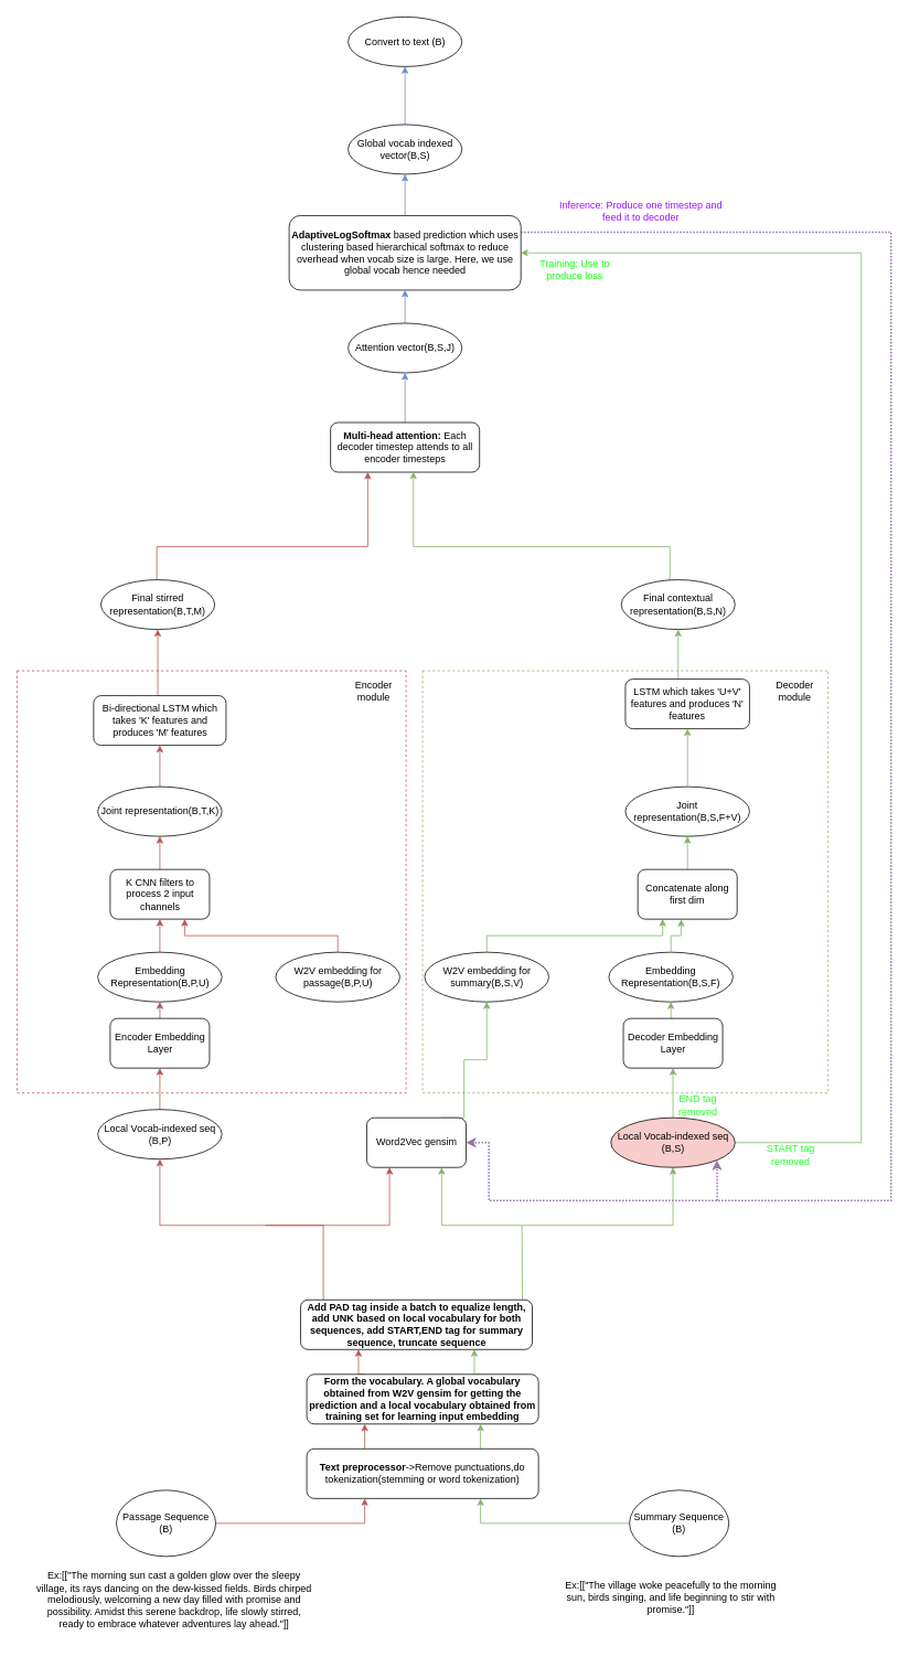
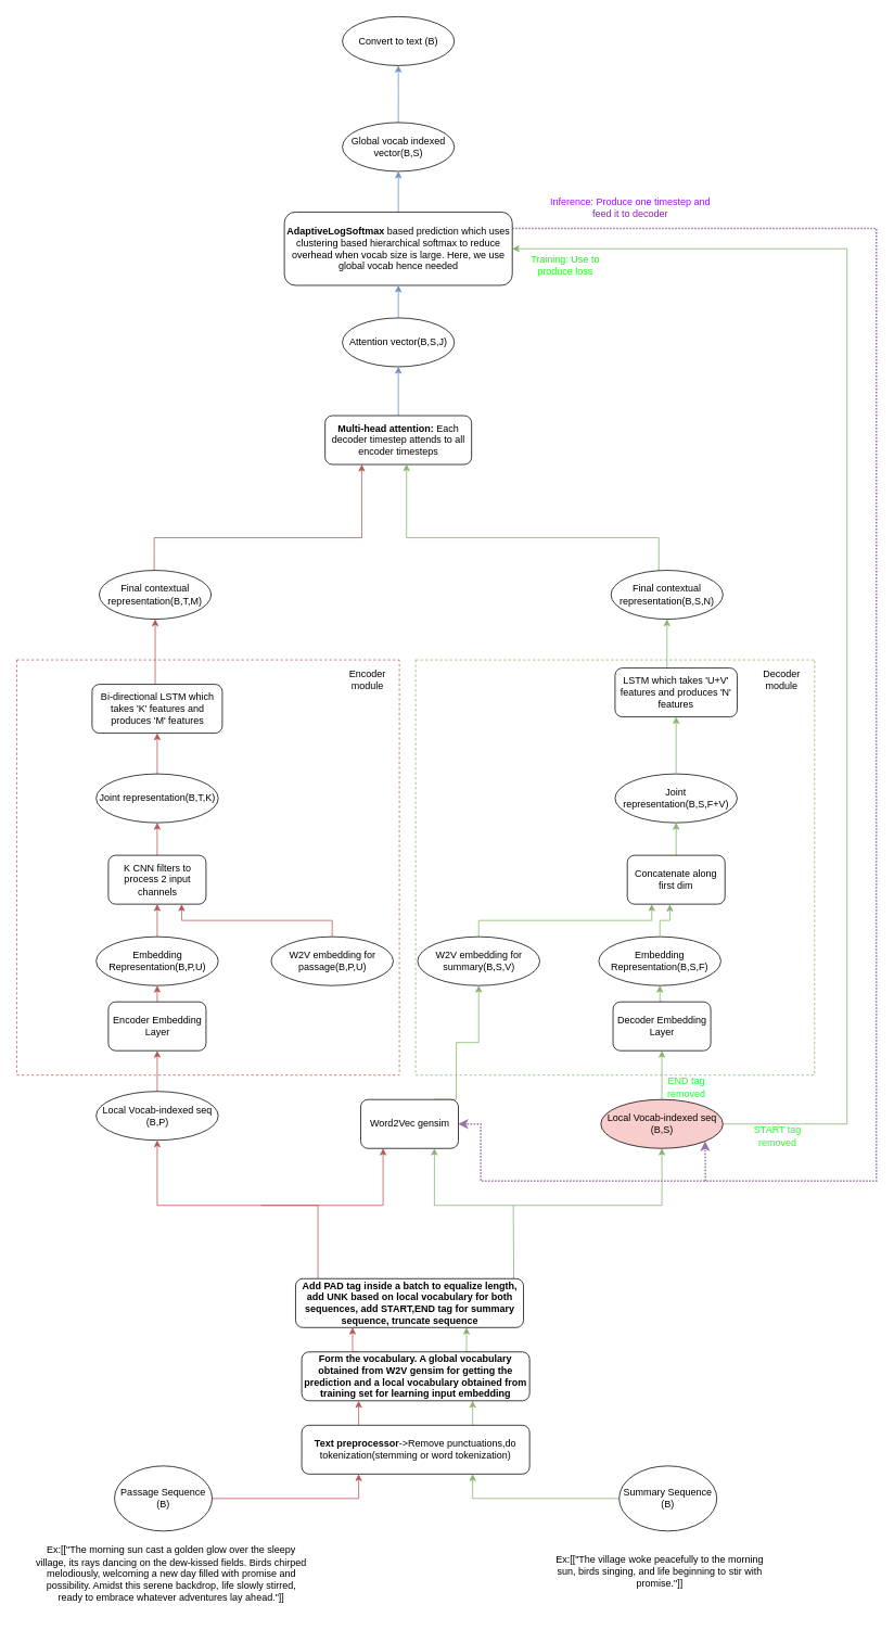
  <mxCell id="0" />
  <mxCell id="1" parent="0" />
  <mxCell id="2" style="edgeStyle=orthogonalEdgeStyle;rounded=0;orthogonalLoop=1;jettySize=auto;html=1;exitX=0.5;exitY=0;exitDx=0;exitDy=0;entryX=0.5;entryY=1;entryDx=0;entryDy=0;fillColor=#f8cecc;strokeColor=#b85450;" edge="1" parent="1" source="3" target="36"><mxGeometry relative="1" as="geometry" /></mxCell>
  <mxCell id="3" value="Encoder Embedding Layer" style="rounded=1;whiteSpace=wrap;html=1;" vertex="1" parent="1"><mxGeometry x="132.5" y="1230" width="120" height="60" as="geometry" /></mxCell>
  <mxCell id="4" style="edgeStyle=orthogonalEdgeStyle;rounded=0;orthogonalLoop=1;jettySize=auto;html=1;exitX=0.75;exitY=0;exitDx=0;exitDy=0;entryX=0.5;entryY=1;entryDx=0;entryDy=0;fillColor=#d5e8d4;strokeColor=#82b366;" edge="1" parent="1" source="5" target="33"><mxGeometry relative="1" as="geometry"><Array as="points"><mxPoint x="560" y="1350" /><mxPoint x="560" y="1280" /><mxPoint x="588" y="1280" /></Array></mxGeometry></mxCell>
  <mxCell id="5" value="Word2Vec gensim" style="rounded=1;whiteSpace=wrap;html=1;" vertex="1" parent="1"><mxGeometry x="442.5" y="1350" width="120" height="60" as="geometry" /></mxCell>
  <mxCell id="6" style="edgeStyle=orthogonalEdgeStyle;rounded=0;orthogonalLoop=1;jettySize=auto;html=1;exitX=0.5;exitY=0;exitDx=0;exitDy=0;entryX=0.5;entryY=1;entryDx=0;entryDy=0;fillColor=#d5e8d4;strokeColor=#82b366;" edge="1" parent="1" source="7" target="37"><mxGeometry relative="1" as="geometry" /></mxCell>
  <mxCell id="7" value="Decoder Embedding Layer" style="rounded=1;whiteSpace=wrap;html=1;" vertex="1" parent="1"><mxGeometry x="752.5" y="1230" width="120" height="60" as="geometry" /></mxCell>
  <mxCell id="8" style="edgeStyle=orthogonalEdgeStyle;rounded=0;orthogonalLoop=1;jettySize=auto;html=1;exitX=1;exitY=0.5;exitDx=0;exitDy=0;entryX=0.25;entryY=1;entryDx=0;entryDy=0;fillColor=#f8cecc;strokeColor=#b85450;" edge="1" parent="1" source="9" target="16"><mxGeometry relative="1" as="geometry" /></mxCell>
  <mxCell id="9" value="Passage Sequence (B)" style="ellipse;whiteSpace=wrap;html=1;" vertex="1" parent="1"><mxGeometry x="140" y="1800" width="120" height="80" as="geometry" /></mxCell>
  <mxCell id="10" style="edgeStyle=orthogonalEdgeStyle;rounded=0;orthogonalLoop=1;jettySize=auto;html=1;exitX=0;exitY=0.5;exitDx=0;exitDy=0;entryX=0.75;entryY=1;entryDx=0;entryDy=0;fillColor=#d5e8d4;strokeColor=#82b366;" edge="1" parent="1" source="11" target="16"><mxGeometry relative="1" as="geometry" /></mxCell>
  <mxCell id="11" value="Summary Sequence (B)" style="ellipse;whiteSpace=wrap;html=1;" vertex="1" parent="1"><mxGeometry x="760" y="1800" width="120" height="80" as="geometry" /></mxCell>
  <mxCell id="12" value="Ex:[[&quot;The morning sun cast a golden glow over the sleepy village, its rays dancing on the dew-kissed fields. Birds chirped melodiously, welcoming a new day filled with promise and possibility. Amidst this serene backdrop, life slowly stirred, ready to embrace whatever adventures lay ahead.&quot;]]&lt;div&gt;&lt;br&gt;&lt;/div&gt;" style="text;html=1;align=center;verticalAlign=middle;whiteSpace=wrap;rounded=0;" vertex="1" parent="1"><mxGeometry x="40" y="1900" width="340" height="80" as="geometry" /></mxCell>
  <mxCell id="13" value="Ex:[[&quot;The village woke peacefully to the morning sun, birds singing, and life beginning to stir with promise.&quot;]]" style="text;html=1;align=center;verticalAlign=middle;whiteSpace=wrap;rounded=0;" vertex="1" parent="1"><mxGeometry x="670" y="1900" width="280" height="60" as="geometry" /></mxCell>
  <mxCell id="14" style="edgeStyle=orthogonalEdgeStyle;rounded=0;orthogonalLoop=1;jettySize=auto;html=1;exitX=0.25;exitY=0;exitDx=0;exitDy=0;entryX=0.25;entryY=1;entryDx=0;entryDy=0;fillColor=#f8cecc;strokeColor=#b85450;" edge="1" parent="1" source="16" target="22"><mxGeometry relative="1" as="geometry" /></mxCell>
  <mxCell id="15" style="edgeStyle=orthogonalEdgeStyle;rounded=0;orthogonalLoop=1;jettySize=auto;html=1;exitX=0.75;exitY=0;exitDx=0;exitDy=0;entryX=0.75;entryY=1;entryDx=0;entryDy=0;fillColor=#d5e8d4;strokeColor=#82b366;" edge="1" parent="1" source="16" target="22"><mxGeometry relative="1" as="geometry" /></mxCell>
  <mxCell id="16" value="&lt;b&gt;Text preprocessor&lt;/b&gt;-&amp;gt;Remove punctuations,do tokenization(stemming or word tokenization)" style="rounded=1;whiteSpace=wrap;html=1;" vertex="1" parent="1"><mxGeometry x="370" y="1750" width="280" height="60" as="geometry" /></mxCell>
  <mxCell id="17" style="edgeStyle=orthogonalEdgeStyle;rounded=0;orthogonalLoop=1;jettySize=auto;html=1;fillColor=#d5e8d4;strokeColor=#82b366;exitX=0.957;exitY=-0.02;exitDx=0;exitDy=0;exitPerimeter=0;" edge="1" parent="1"><mxGeometry relative="1" as="geometry"><mxPoint x="630.46" y="1588.8" as="sourcePoint" /><mxPoint x="812.5" y="1410" as="targetPoint" /><Array as="points"><mxPoint x="631" y="1560" /><mxPoint x="630" y="1480" /><mxPoint x="813" y="1480" /></Array></mxGeometry></mxCell>
  <mxCell id="18" style="edgeStyle=orthogonalEdgeStyle;rounded=0;orthogonalLoop=1;jettySize=auto;html=1;fillColor=#f8cecc;strokeColor=#b85450;" edge="1" parent="1" target="5"><mxGeometry relative="1" as="geometry"><mxPoint x="320" y="1480" as="sourcePoint" /><Array as="points"><mxPoint x="470" y="1480" /></Array></mxGeometry></mxCell>
  <mxCell id="19" style="edgeStyle=orthogonalEdgeStyle;rounded=0;orthogonalLoop=1;jettySize=auto;html=1;fillColor=#d5e8d4;strokeColor=#82b366;" edge="1" parent="1" target="5"><mxGeometry relative="1" as="geometry"><mxPoint x="630" y="1480" as="sourcePoint" /><Array as="points"><mxPoint x="533" y="1480" /></Array></mxGeometry></mxCell>
  <mxCell id="20" style="edgeStyle=orthogonalEdgeStyle;rounded=0;orthogonalLoop=1;jettySize=auto;html=1;exitX=0.25;exitY=0;exitDx=0;exitDy=0;entryX=0.25;entryY=1;entryDx=0;entryDy=0;fillColor=#f8cecc;strokeColor=#b85450;" edge="1" parent="1" source="22" target="34"><mxGeometry relative="1" as="geometry" /></mxCell>
  <mxCell id="21" style="edgeStyle=orthogonalEdgeStyle;rounded=0;orthogonalLoop=1;jettySize=auto;html=1;exitX=0.75;exitY=0;exitDx=0;exitDy=0;entryX=0.75;entryY=1;entryDx=0;entryDy=0;fillColor=#d5e8d4;strokeColor=#82b366;" edge="1" parent="1" source="22" target="34"><mxGeometry relative="1" as="geometry" /></mxCell>
  <mxCell id="22" value="&lt;b&gt;Form the vocabulary. A global vocabulary obtained from W2V gensim for getting the prediction and a local vocabulary obtained from training set for learning input embedding&lt;/b&gt;" style="rounded=1;whiteSpace=wrap;html=1;" vertex="1" parent="1"><mxGeometry x="370" y="1660" width="280" height="60" as="geometry" /></mxCell>
  <mxCell id="23" style="edgeStyle=orthogonalEdgeStyle;rounded=0;orthogonalLoop=1;jettySize=auto;html=1;exitX=0.5;exitY=0;exitDx=0;exitDy=0;entryX=0.5;entryY=1;entryDx=0;entryDy=0;fillColor=#f8cecc;strokeColor=#b85450;" edge="1" parent="1" source="24" target="3"><mxGeometry relative="1" as="geometry" /></mxCell>
  <mxCell id="24" value="Local Vocab-indexed seq&lt;div&gt;(B,P)&lt;/div&gt;" style="ellipse;whiteSpace=wrap;html=1;" vertex="1" parent="1"><mxGeometry x="117.5" y="1340" width="150" height="60" as="geometry" /></mxCell>
  <mxCell id="25" style="edgeStyle=orthogonalEdgeStyle;rounded=0;orthogonalLoop=1;jettySize=auto;html=1;exitX=0.5;exitY=0;exitDx=0;exitDy=0;entryX=0.5;entryY=1;entryDx=0;entryDy=0;fillColor=#d5e8d4;strokeColor=#82b366;" edge="1" parent="1" source="28" target="7"><mxGeometry relative="1" as="geometry" /></mxCell>
  <mxCell id="26" style="edgeStyle=orthogonalEdgeStyle;rounded=0;orthogonalLoop=1;jettySize=auto;html=1;exitX=1;exitY=0.5;exitDx=0;exitDy=0;entryX=1;entryY=0.5;entryDx=0;entryDy=0;fillColor=#d5e8d4;strokeColor=#82b366;" edge="1" parent="1" source="28" target="54"><mxGeometry relative="1" as="geometry"><Array as="points"><mxPoint x="1040" y="1380" /><mxPoint x="1040" y="305" /></Array></mxGeometry></mxCell>
  <mxCell id="27" style="edgeStyle=orthogonalEdgeStyle;rounded=0;orthogonalLoop=1;jettySize=auto;html=1;entryX=1;entryY=1;entryDx=0;entryDy=0;fillColor=#e1d5e7;strokeColor=#9673a6;dashed=1;dashPattern=1 1;strokeWidth=2;" edge="1" parent="1" target="28"><mxGeometry relative="1" as="geometry"><mxPoint x="866" y="1450" as="targetPoint" /><mxPoint x="866" y="1450" as="sourcePoint" /><Array as="points"><mxPoint x="866" y="1440" /><mxPoint x="866" y="1440" /></Array></mxGeometry></mxCell>
  <mxCell id="28" value="Local Vocab-indexed seq&lt;div&gt;(B,S)&lt;/div&gt;" style="ellipse;whiteSpace=wrap;html=1;fillColor=#f8cecc;" vertex="1" parent="1"><mxGeometry x="737.5" y="1350" width="150" height="60" as="geometry" /></mxCell>
  <mxCell id="29" style="edgeStyle=orthogonalEdgeStyle;rounded=0;orthogonalLoop=1;jettySize=auto;html=1;entryX=0.5;entryY=1;entryDx=0;entryDy=0;fillColor=#f8cecc;strokeColor=#b85450;" edge="1" parent="1" source="34" target="24"><mxGeometry relative="1" as="geometry"><mxPoint x="390" y="1550" as="sourcePoint" /><mxPoint x="150" y="1408.02" as="targetPoint" /><Array as="points"><mxPoint x="390" y="1480" /><mxPoint x="193" y="1480" /></Array></mxGeometry></mxCell>
  <mxCell id="30" style="edgeStyle=orthogonalEdgeStyle;rounded=0;orthogonalLoop=1;jettySize=auto;html=1;exitX=0.5;exitY=0;exitDx=0;exitDy=0;entryX=0.75;entryY=1;entryDx=0;entryDy=0;fillColor=#f8cecc;strokeColor=#b85450;" edge="1" parent="1" source="31" target="39"><mxGeometry relative="1" as="geometry" /></mxCell>
  <mxCell id="31" value="W2V embedding for passage(B,P,U)" style="ellipse;whiteSpace=wrap;html=1;" vertex="1" parent="1"><mxGeometry x="332.5" y="1150" width="150" height="60" as="geometry" /></mxCell>
  <mxCell id="32" style="edgeStyle=orthogonalEdgeStyle;rounded=0;orthogonalLoop=1;jettySize=auto;html=1;exitX=0.5;exitY=0;exitDx=0;exitDy=0;entryX=0.25;entryY=1;entryDx=0;entryDy=0;fillColor=#d5e8d4;strokeColor=#82b366;" edge="1" parent="1" source="33" target="65"><mxGeometry relative="1" as="geometry" /></mxCell>
  <mxCell id="33" value="&lt;div&gt;W2V embedding for summary(B,S,V)&lt;/div&gt;" style="ellipse;whiteSpace=wrap;html=1;" vertex="1" parent="1"><mxGeometry x="512.5" y="1150" width="150" height="60" as="geometry" /></mxCell>
  <mxCell id="34" value="&lt;b&gt;Add PAD tag inside a batch to equalize length, add UNK based on local vocabulary for both sequences, add START,END tag for summary sequence, truncate sequence&lt;/b&gt;" style="rounded=1;whiteSpace=wrap;html=1;" vertex="1" parent="1"><mxGeometry x="362.5" y="1570" width="280" height="60" as="geometry" /></mxCell>
  <mxCell id="35" style="edgeStyle=orthogonalEdgeStyle;rounded=0;orthogonalLoop=1;jettySize=auto;html=1;exitX=0.5;exitY=0;exitDx=0;exitDy=0;entryX=0.5;entryY=1;entryDx=0;entryDy=0;fillColor=#f8cecc;strokeColor=#b85450;" edge="1" parent="1" source="36" target="39"><mxGeometry relative="1" as="geometry" /></mxCell>
  <mxCell id="36" value="Embedding Representation(B,P,U)" style="ellipse;whiteSpace=wrap;html=1;" vertex="1" parent="1"><mxGeometry x="117.5" y="1150" width="150" height="60" as="geometry" /></mxCell>
  <mxCell id="37" value="Embedding Representation(B,S,F)" style="ellipse;whiteSpace=wrap;html=1;" vertex="1" parent="1"><mxGeometry x="735" y="1150" width="150" height="60" as="geometry" /></mxCell>
  <mxCell id="38" style="edgeStyle=orthogonalEdgeStyle;rounded=0;orthogonalLoop=1;jettySize=auto;html=1;exitX=0.5;exitY=0;exitDx=0;exitDy=0;entryX=0.5;entryY=1;entryDx=0;entryDy=0;fillColor=#f8cecc;strokeColor=#b85450;" edge="1" parent="1" source="39" target="41"><mxGeometry relative="1" as="geometry" /></mxCell>
  <mxCell id="39" value="K CNN filters to process 2 input channels" style="rounded=1;whiteSpace=wrap;html=1;" vertex="1" parent="1"><mxGeometry x="132.5" y="1050" width="120" height="60" as="geometry" /></mxCell>
  <mxCell id="40" style="edgeStyle=orthogonalEdgeStyle;rounded=0;orthogonalLoop=1;jettySize=auto;html=1;exitX=0.5;exitY=0;exitDx=0;exitDy=0;fillColor=#f8cecc;strokeColor=#b85450;" edge="1" parent="1" source="41" target="44"><mxGeometry relative="1" as="geometry" /></mxCell>
  <mxCell id="41" value="Joint representation(B,T,K)" style="ellipse;whiteSpace=wrap;html=1;" vertex="1" parent="1"><mxGeometry x="117.5" y="950" width="150" height="60" as="geometry" /></mxCell>
  <mxCell id="42" style="edgeStyle=orthogonalEdgeStyle;rounded=0;orthogonalLoop=1;jettySize=auto;html=1;entryX=0.25;entryY=1;entryDx=0;entryDy=0;fillColor=#f8cecc;strokeColor=#b85450;" edge="1" parent="1" target="48"><mxGeometry relative="1" as="geometry"><mxPoint x="188.75" y="700" as="sourcePoint" /><Array as="points"><mxPoint x="188.75" y="660" /><mxPoint x="443.75" y="660" /></Array></mxGeometry></mxCell>
  <mxCell id="43" style="edgeStyle=orthogonalEdgeStyle;rounded=0;orthogonalLoop=1;jettySize=auto;html=1;exitX=0.5;exitY=0;exitDx=0;exitDy=0;entryX=0.5;entryY=1;entryDx=0;entryDy=0;fillColor=#f8cecc;strokeColor=#b85450;" edge="1" parent="1" source="44" target="50"><mxGeometry relative="1" as="geometry"><Array as="points"><mxPoint x="190" y="840" /></Array></mxGeometry></mxCell>
  <mxCell id="44" value="Bi-directional LSTM which takes 'K' features and produces 'M' features" style="rounded=1;whiteSpace=wrap;html=1;" vertex="1" parent="1"><mxGeometry x="112.5" y="840" width="160" height="60" as="geometry" /></mxCell>
  <mxCell id="45" style="edgeStyle=orthogonalEdgeStyle;rounded=0;orthogonalLoop=1;jettySize=auto;html=1;exitX=0.5;exitY=0;exitDx=0;exitDy=0;entryX=0.436;entryY=1.007;entryDx=0;entryDy=0;entryPerimeter=0;fillColor=#d5e8d4;strokeColor=#82b366;" edge="1" parent="1" source="37" target="65"><mxGeometry relative="1" as="geometry" /></mxCell>
  <mxCell id="46" style="edgeStyle=orthogonalEdgeStyle;rounded=0;orthogonalLoop=1;jettySize=auto;html=1;exitX=0.5;exitY=0;exitDx=0;exitDy=0;entryX=0.5;entryY=1;entryDx=0;entryDy=0;fillColor=#d5e8d4;strokeColor=#82b366;" edge="1" parent="1" source="61" target="51"><mxGeometry relative="1" as="geometry"><Array as="points"><mxPoint x="819" y="840" /></Array></mxGeometry></mxCell>
  <mxCell id="47" style="edgeStyle=orthogonalEdgeStyle;rounded=0;orthogonalLoop=1;jettySize=auto;html=1;exitX=0.5;exitY=0;exitDx=0;exitDy=0;entryX=0.5;entryY=1;entryDx=0;entryDy=0;fillColor=#dae8fc;strokeColor=#6c8ebf;" edge="1" parent="1" source="48" target="56"><mxGeometry relative="1" as="geometry" /></mxCell>
  <mxCell id="48" value="&lt;b&gt;Multi-head attention: &lt;/b&gt;Each decoder timestep attends to all encoder timesteps" style="rounded=1;whiteSpace=wrap;html=1;" vertex="1" parent="1"><mxGeometry x="398.75" y="510" width="180" height="60" as="geometry" /></mxCell>
  <mxCell id="49" style="edgeStyle=orthogonalEdgeStyle;rounded=0;orthogonalLoop=1;jettySize=auto;html=1;entryX=0.613;entryY=0.993;entryDx=0;entryDy=0;entryPerimeter=0;fillColor=#d5e8d4;strokeColor=#82b366;exitX=0.413;exitY=-0.007;exitDx=0;exitDy=0;exitPerimeter=0;" edge="1" parent="1" source="51"><mxGeometry relative="1" as="geometry"><mxPoint x="808.75" y="680" as="sourcePoint" /><mxPoint x="498.79" y="569.58" as="targetPoint" /><Array as="points"><mxPoint x="808.75" y="700" /><mxPoint x="808.75" y="660" /><mxPoint x="498.75" y="660" /></Array></mxGeometry></mxCell>
- <mxCell id="50" value="Final stirred representation(B,T,M)" style="ellipse;whiteSpace=wrap;html=1;" vertex="1" parent="1"><mxGeometry x="121.25" y="700" width="137.5" height="60" as="geometry" /></mxCell>
+ <mxCell id="50" value="Final contextual representation(B,T,M)" style="ellipse;whiteSpace=wrap;html=1;" vertex="1" parent="1"><mxGeometry x="121.25" y="700" width="137.5" height="60" as="geometry" /></mxCell>
  <mxCell id="51" value="Final contextual representation(B,S,N)" style="ellipse;whiteSpace=wrap;html=1;" vertex="1" parent="1"><mxGeometry x="750" y="700" width="137.5" height="60" as="geometry" /></mxCell>
  <mxCell id="52" style="edgeStyle=orthogonalEdgeStyle;rounded=0;orthogonalLoop=1;jettySize=auto;html=1;exitX=0.5;exitY=0;exitDx=0;exitDy=0;entryX=0.5;entryY=1;entryDx=0;entryDy=0;fillColor=#dae8fc;strokeColor=#6c8ebf;" edge="1" parent="1" source="54" target="67"><mxGeometry relative="1" as="geometry" /></mxCell>
  <mxCell id="53" style="edgeStyle=orthogonalEdgeStyle;rounded=0;orthogonalLoop=1;jettySize=auto;html=1;entryX=1;entryY=0.5;entryDx=0;entryDy=0;fillColor=#e1d5e7;strokeColor=#9673a6;dashed=1;dashPattern=1 1;endArrow=classic;endFill=1;strokeWidth=2;" edge="1" parent="1" source="54" target="5"><mxGeometry relative="1" as="geometry"><mxPoint x="660" y="283" as="sourcePoint" /><mxPoint x="1075.533" y="1391.003" as="targetPoint" /><Array as="points"><mxPoint x="1076" y="280" /><mxPoint x="1076" y="1450" /><mxPoint x="590" y="1450" /><mxPoint x="590" y="1380" /></Array></mxGeometry></mxCell>
  <mxCell id="54" value="&lt;b&gt;AdaptiveLogSoftmax &lt;/b&gt;based prediction&lt;b&gt;&amp;nbsp;&lt;/b&gt;which uses clustering based hierarchical softmax to reduce overhead when vocab size is large. Here, we use global vocab hence needed" style="rounded=1;whiteSpace=wrap;html=1;" vertex="1" parent="1"><mxGeometry x="348.75" y="260" width="280" height="90" as="geometry" /></mxCell>
  <mxCell id="55" style="edgeStyle=orthogonalEdgeStyle;rounded=0;orthogonalLoop=1;jettySize=auto;html=1;exitX=0.5;exitY=0;exitDx=0;exitDy=0;entryX=0.5;entryY=1;entryDx=0;entryDy=0;fillColor=#dae8fc;strokeColor=#6c8ebf;" edge="1" parent="1" source="56" target="54"><mxGeometry relative="1" as="geometry" /></mxCell>
  <mxCell id="56" value="Attention vector(B,S,J)" style="ellipse;whiteSpace=wrap;html=1;" vertex="1" parent="1"><mxGeometry x="420" y="390" width="137.5" height="60" as="geometry" /></mxCell>
  <mxCell id="57" value="" style="swimlane;startSize=0;dashed=1;fillColor=#f8cecc;strokeColor=#b85450;" vertex="1" parent="1"><mxGeometry x="20" y="810" width="470" height="510" as="geometry" /></mxCell>
  <mxCell id="58" value="Encoder module" style="text;html=1;align=center;verticalAlign=middle;whiteSpace=wrap;rounded=0;" vertex="1" parent="57"><mxGeometry x="401.25" y="10" width="60" height="30" as="geometry" /></mxCell>
  <mxCell id="59" value="" style="swimlane;startSize=0;dashed=1;fillColor=#d5e8d4;strokeColor=#82b366;" vertex="1" parent="1"><mxGeometry x="510" y="810" width="490" height="510" as="geometry" /></mxCell>
  <mxCell id="60" value="Decoder module" style="text;html=1;align=center;verticalAlign=middle;whiteSpace=wrap;rounded=0;" vertex="1" parent="59"><mxGeometry x="420" y="10" width="60" height="30" as="geometry" /></mxCell>
  <mxCell id="61" value="LSTM which takes 'U+V' features and produces 'N' features" style="rounded=1;whiteSpace=wrap;html=1;" vertex="1" parent="59"><mxGeometry x="245" y="10" width="150" height="60" as="geometry" /></mxCell>
  <mxCell id="62" value="Joint representation(B,S,F+V)" style="ellipse;whiteSpace=wrap;html=1;" vertex="1" parent="59"><mxGeometry x="245" y="140" width="150" height="60" as="geometry" /></mxCell>
  <mxCell id="63" style="edgeStyle=orthogonalEdgeStyle;rounded=0;orthogonalLoop=1;jettySize=auto;html=1;exitX=0.5;exitY=0;exitDx=0;exitDy=0;entryX=0.5;entryY=1;entryDx=0;entryDy=0;fillColor=#d5e8d4;strokeColor=#82b366;" edge="1" parent="59" source="62" target="61"><mxGeometry relative="1" as="geometry" /></mxCell>
  <mxCell id="64" style="edgeStyle=orthogonalEdgeStyle;rounded=0;orthogonalLoop=1;jettySize=auto;html=1;exitX=0.5;exitY=0;exitDx=0;exitDy=0;entryX=0.5;entryY=1;entryDx=0;entryDy=0;fillColor=#d5e8d4;strokeColor=#82b366;" edge="1" parent="59" source="65" target="62"><mxGeometry relative="1" as="geometry" /></mxCell>
  <mxCell id="65" value="Concatenate along first dim" style="rounded=1;whiteSpace=wrap;html=1;" vertex="1" parent="59"><mxGeometry x="260" y="240" width="120" height="60" as="geometry" /></mxCell>
  <mxCell id="66" style="edgeStyle=orthogonalEdgeStyle;rounded=0;orthogonalLoop=1;jettySize=auto;html=1;exitX=0.5;exitY=0;exitDx=0;exitDy=0;fillColor=#dae8fc;strokeColor=#6c8ebf;" edge="1" parent="1" source="67" target="68"><mxGeometry relative="1" as="geometry" /></mxCell>
  <mxCell id="67" value="Global vocab indexed vector(B,S)" style="ellipse;whiteSpace=wrap;html=1;" vertex="1" parent="1"><mxGeometry x="420" y="150" width="137.5" height="60" as="geometry" /></mxCell>
  <mxCell id="68" value="Convert to text (B)" style="ellipse;whiteSpace=wrap;html=1;" vertex="1" parent="1"><mxGeometry x="420" y="20" width="137.5" height="60" as="geometry" /></mxCell>
  <mxCell id="69" value="&lt;font color=&quot;#1fff26&quot;&gt;END tag removed&lt;/font&gt;" style="text;html=1;align=center;verticalAlign=middle;whiteSpace=wrap;rounded=0;" vertex="1" parent="1"><mxGeometry x="812.5" y="1320" width="60" height="30" as="geometry" /></mxCell>
  <mxCell id="70" value="&lt;font color=&quot;#1fff26&quot;&gt;START tag removed&lt;/font&gt;" style="text;html=1;align=center;verticalAlign=middle;whiteSpace=wrap;rounded=0;" vertex="1" parent="1"><mxGeometry x="920" y="1380" width="70" height="30" as="geometry" /></mxCell>
  <mxCell id="71" value="&lt;font color=&quot;#0dff0d&quot;&gt;Training: Use to produce loss&lt;/font&gt;" style="text;html=1;align=center;verticalAlign=middle;whiteSpace=wrap;rounded=0;" vertex="1" parent="1"><mxGeometry x="628.75" y="310" width="130" height="30" as="geometry" /></mxCell>
  <mxCell id="72" value="&lt;font color=&quot;#9f0fff&quot;&gt;Inference: Produce one timestep and feed it to decoder&lt;/font&gt;" style="text;html=1;align=center;verticalAlign=middle;whiteSpace=wrap;rounded=0;" vertex="1" parent="1"><mxGeometry x="668.75" y="240" width="210" height="30" as="geometry" /></mxCell>
